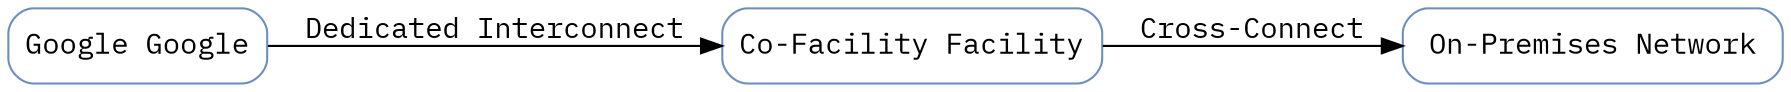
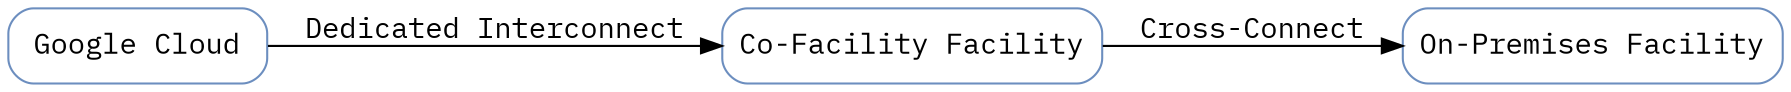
  digraph {
    fontname="IBM Plex Mono"
    rankdir=LR
    node [color="#6c8ebf" fillcolor="#dae8fc" fontname="IBM Plex Mono" shape=box style=rounded]
    edge [color="#333" fontcolor="#333" fontname="IBM Plex Mono"]
-   n1 [label="Google Google"]
+   n1 [label="Google Cloud"]
    n2 [label="Co-Facility Facility"]
-   n3 [label="On-Premises Network"]
+   n3 [label="On-Premises Facility"]
    n1 -> n2 [label="Dedicated Interconnect"]
    n2 -> n3 [label="Cross-Connect"]
  }
